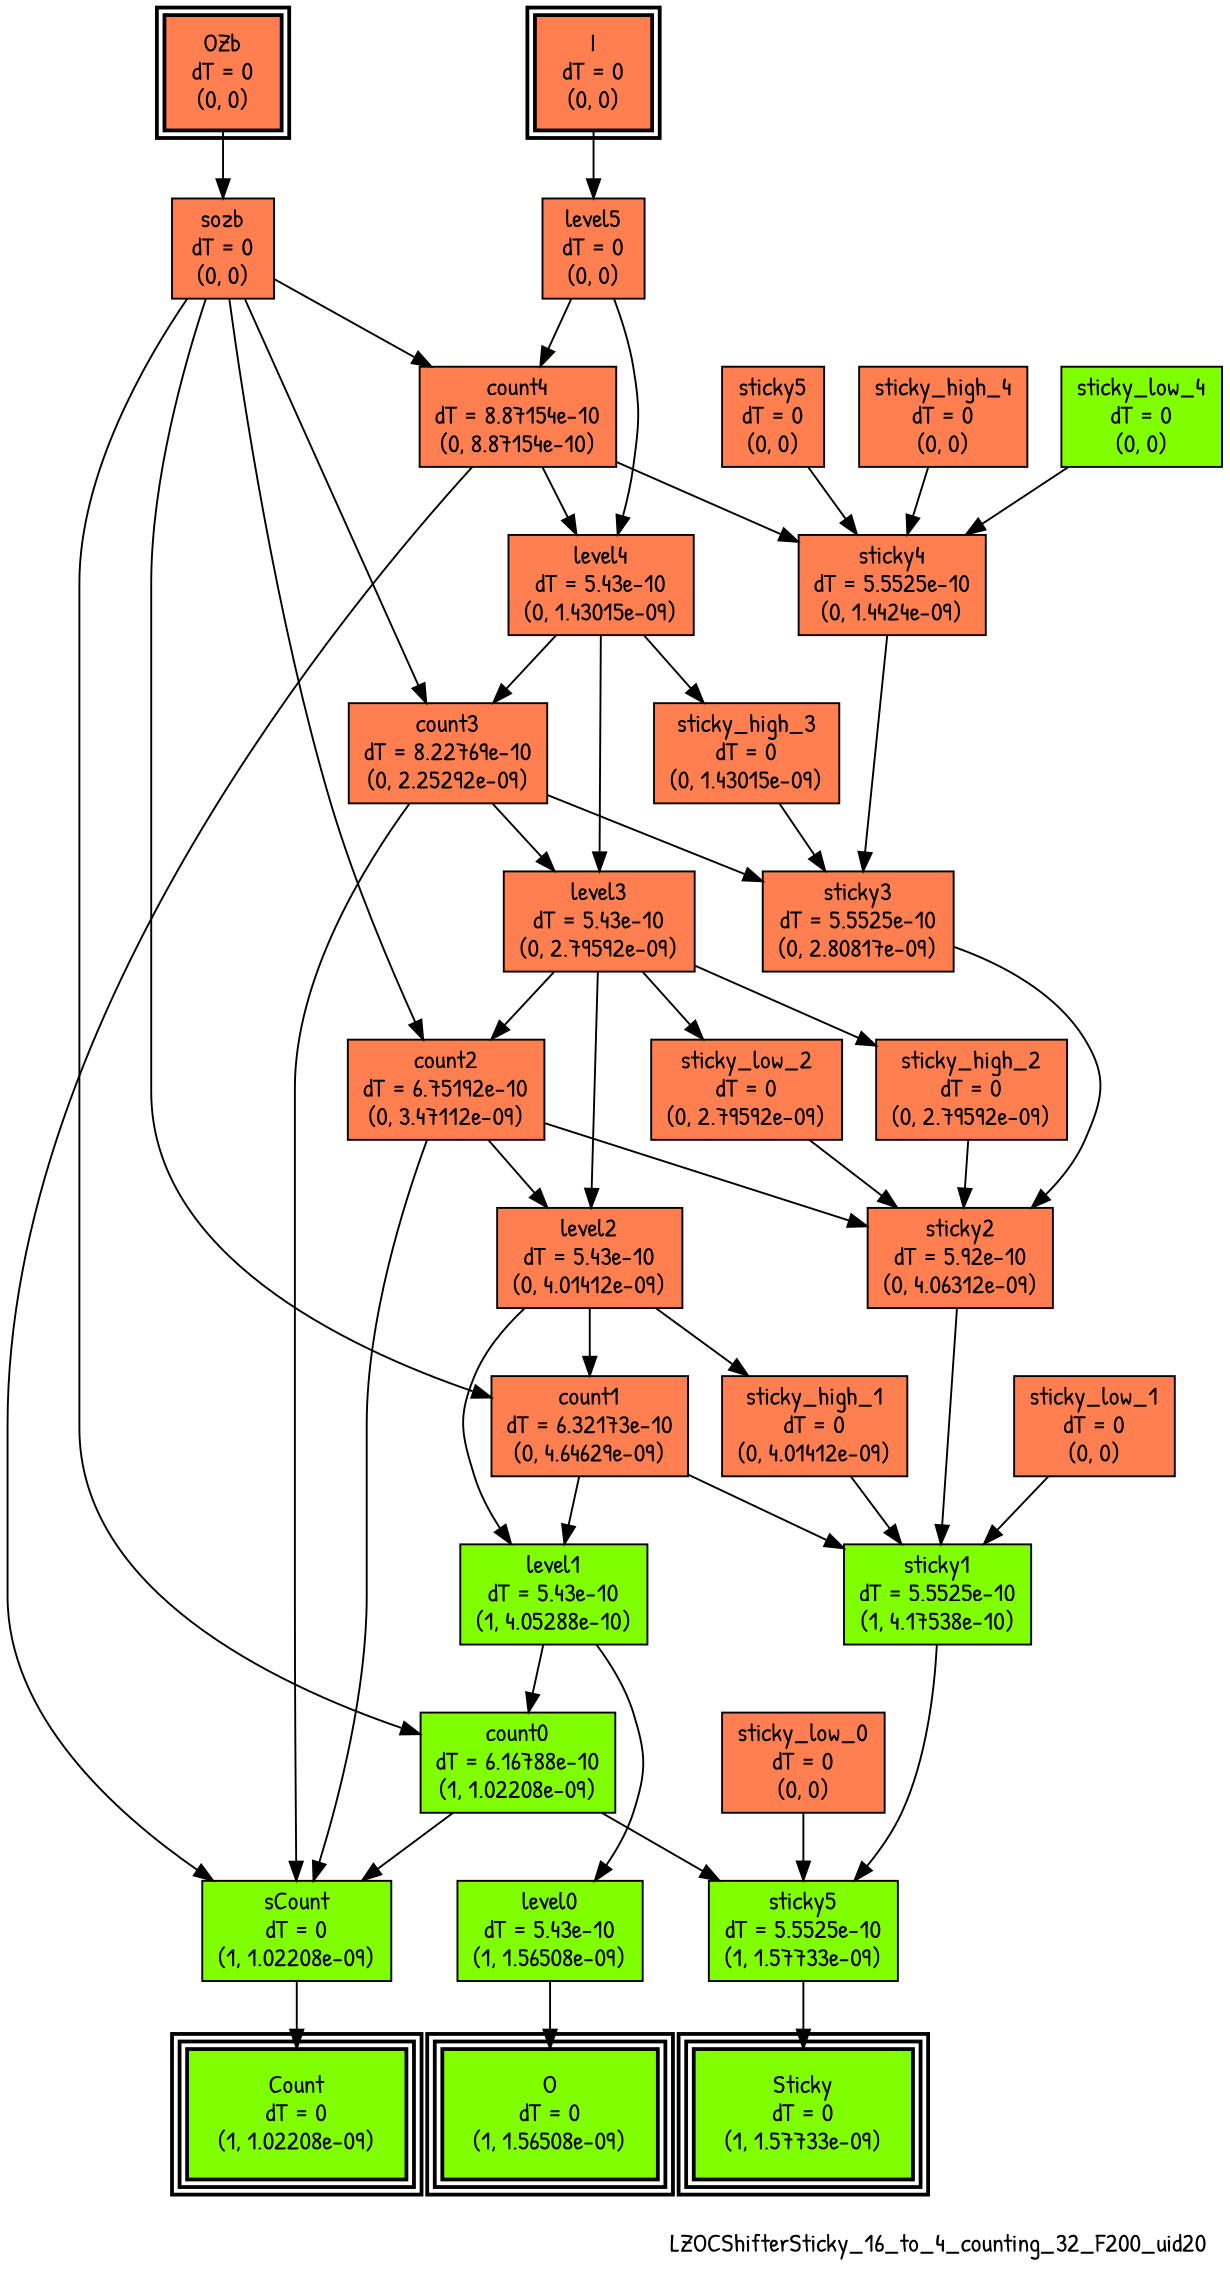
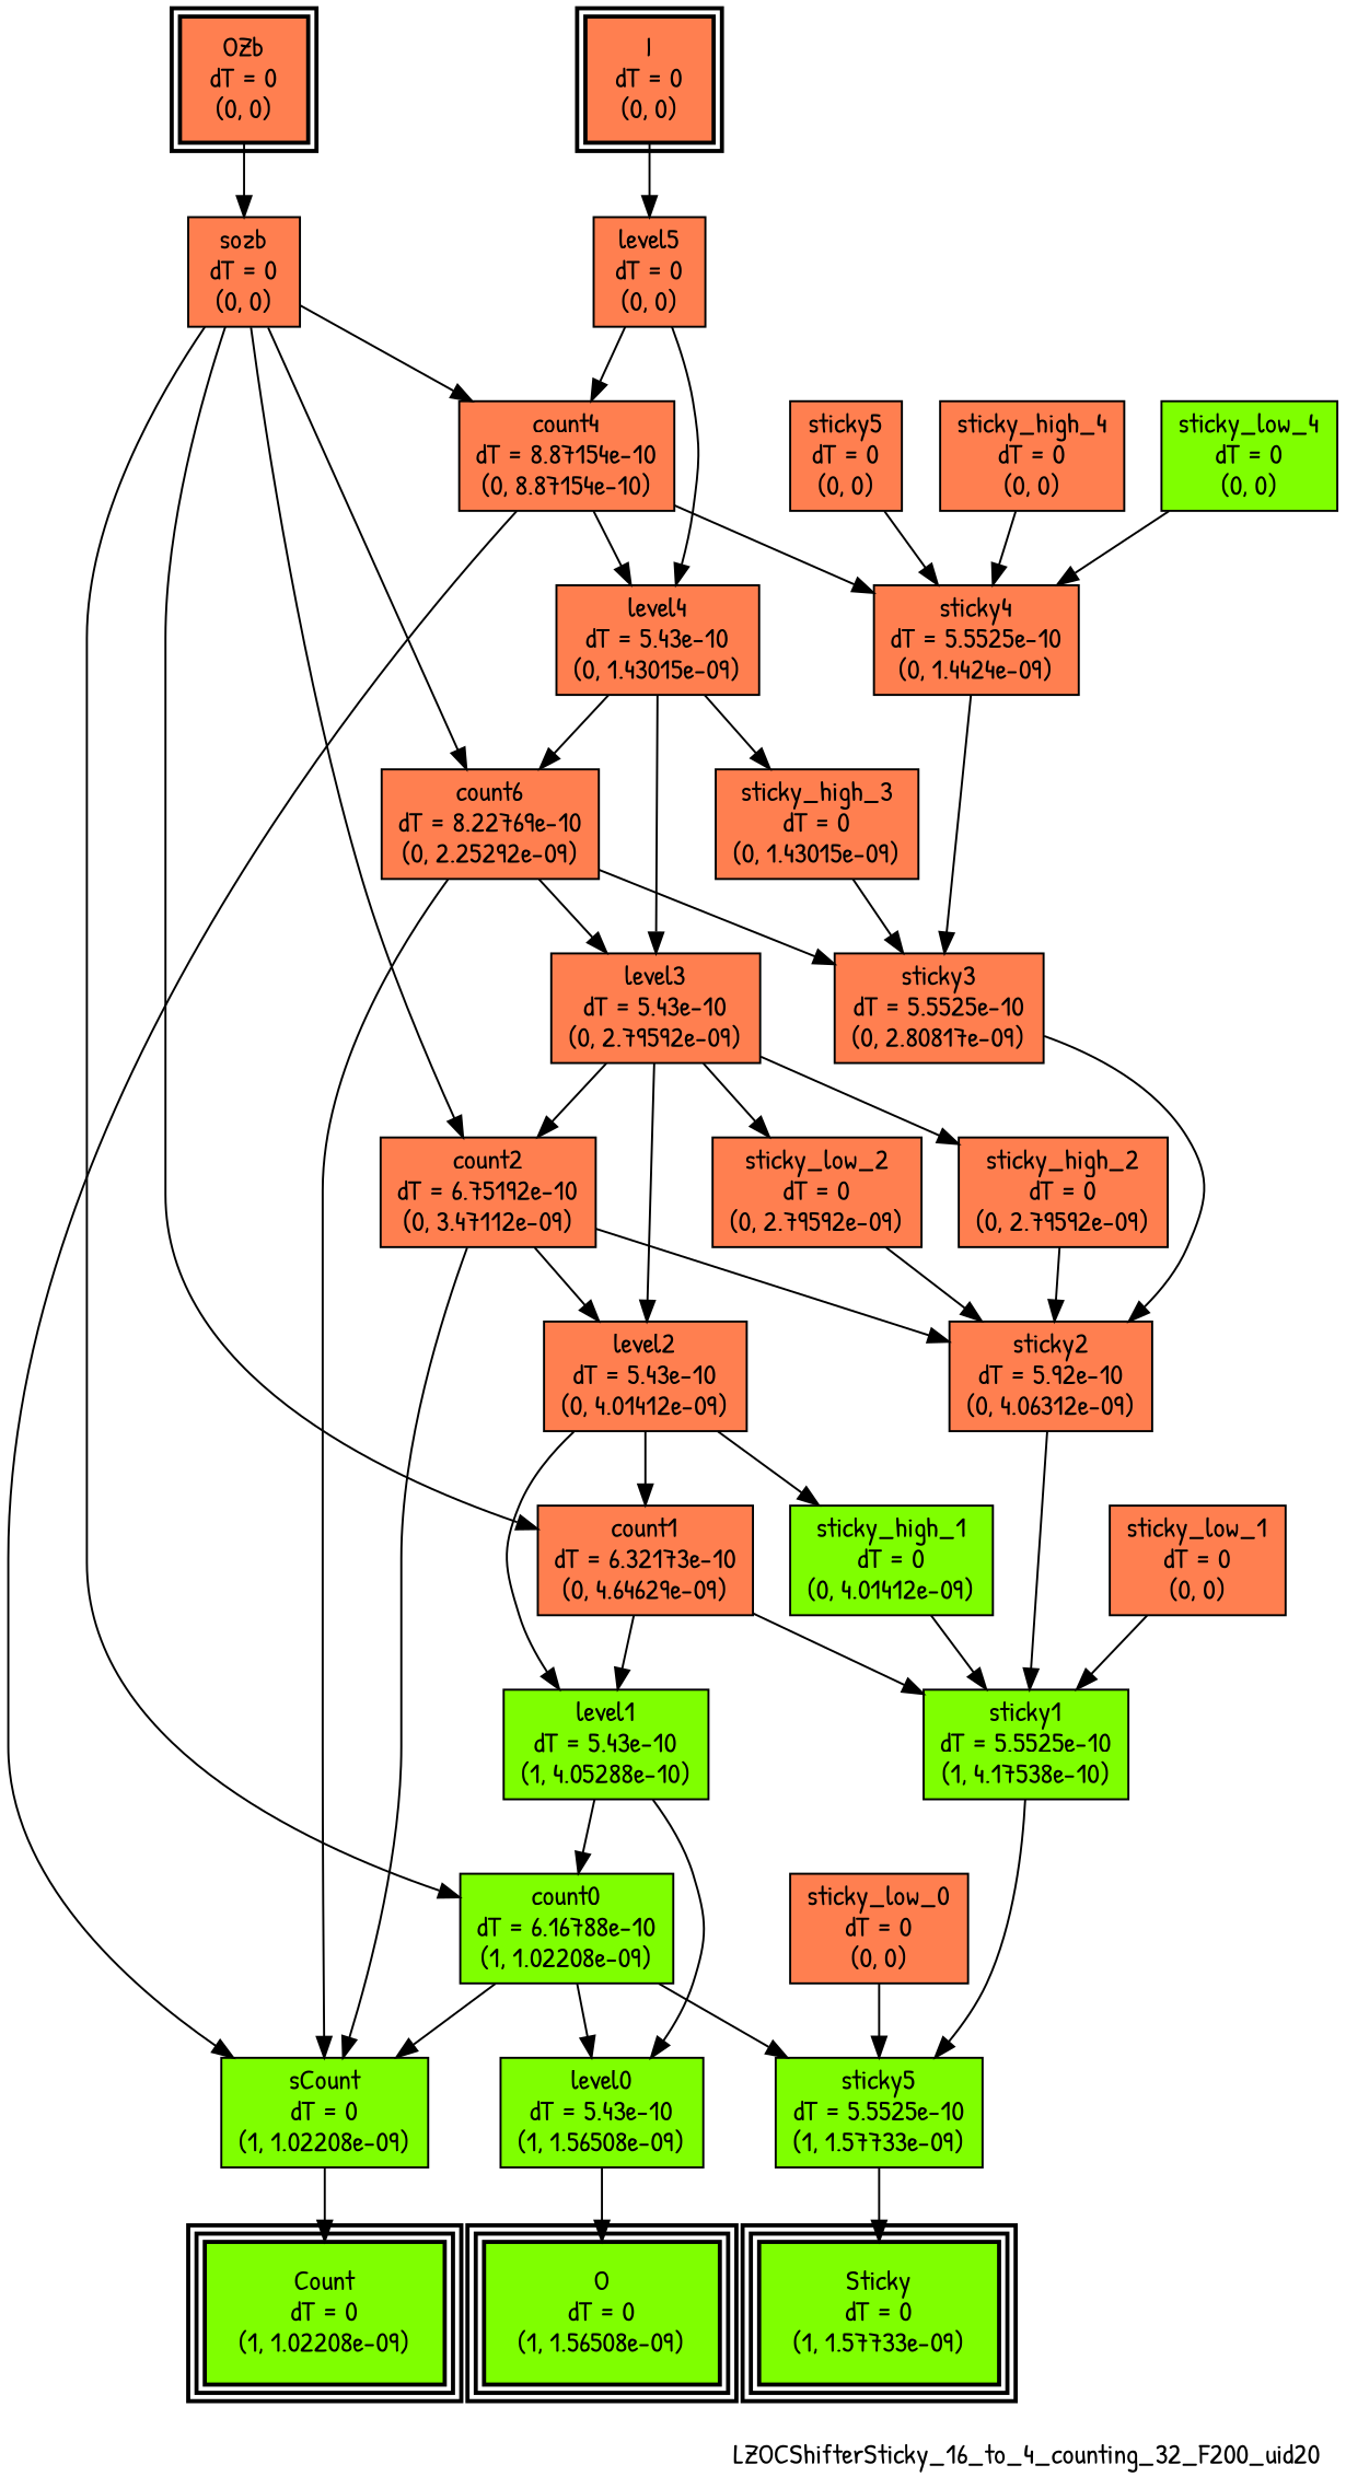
  digraph {
    fontname="Patrick Hand"
    label=LZOCShifterSticky_16_to_4_counting_32_F200_uid20
    labeljust=right
    labelloc=bottom
    nodesep=0.25
    ranksep=0.5
    node [color=black fillcolor=coral fontname="Patrick Hand" peripheries=1 shape=box style=filled]
    edge [arrowhead=normal arrowsize=1.0 arrowtail=normal color=black dir=forward fontname="Patrick Hand"]
    n1 [label="I\ndT = 0\n(0, 0)" peripheries=2 style="bold, filled"]
    n2 [label="OZb\ndT = 0\n(0, 0)" peripheries=2 style="bold, filled"]
    n3 [fillcolor=chartreuse label="Count\ndT = 0\n(1, 1.02208e-09)" peripheries=3 style="bold, filled"]
    n4 [fillcolor=chartreuse label="O\ndT = 0\n(1, 1.56508e-09)" peripheries=3 style="bold, filled"]
    n5 [fillcolor=chartreuse label="Sticky\ndT = 0\n(1, 1.57733e-09)" peripheries=3 style="bold, filled"]
    n6 [label="level5\ndT = 0\n(0, 0)"]
    n7 [label="sozb\ndT = 0\n(0, 0)"]
    n8 [label="count4\ndT = 8.87154e-10\n(0, 8.87154e-10)"]
    n9 [label="level4\ndT = 5.43e-10\n(0, 1.43015e-09)"]
-   n10 [label="count3\ndT = 8.22769e-10\n(0, 2.25292e-09)"]
+   n10 [label="count6\ndT = 8.22769e-10\n(0, 2.25292e-09)"]
    n11 [label="count2\ndT = 6.75192e-10\n(0, 3.47112e-09)"]
    n12 [label="count1\ndT = 6.32173e-10\n(0, 4.64629e-09)"]
    n13 [fillcolor=chartreuse label="count0\ndT = 6.16788e-10\n(1, 1.02208e-09)"]
    n14 [label="sticky4\ndT = 5.5525e-10\n(0, 1.4424e-09)"]
    n15 [fillcolor=chartreuse label="sCount\ndT = 0\n(1, 1.02208e-09)"]
    n16 [label="level3\ndT = 5.43e-10\n(0, 2.79592e-09)"]
    n17 [label="sticky_high_3\ndT = 0\n(0, 1.43015e-09)"]
    n18 [label="sticky3\ndT = 5.5525e-10\n(0, 2.80817e-09)"]
    n19 [label="level2\ndT = 5.43e-10\n(0, 4.01412e-09)"]
    n20 [label="sticky2\ndT = 5.92e-10\n(0, 4.06312e-09)"]
    n21 [fillcolor=chartreuse label="level1\ndT = 5.43e-10\n(1, 4.05288e-10)"]
    n22 [fillcolor=chartreuse label="sticky1\ndT = 5.5525e-10\n(1, 4.17538e-10)"]
    n23 [fillcolor=chartreuse label="level0\ndT = 5.43e-10\n(1, 1.56508e-09)"]
    n24 [fillcolor=chartreuse label="sticky5\ndT = 5.5525e-10\n(1, 1.57733e-09)"]
    n25 [label="sticky5\ndT = 0\n(0, 0)"]
    n26 [label="sticky_high_2\ndT = 0\n(0, 2.79592e-09)"]
    n27 [label="sticky_low_2\ndT = 0\n(0, 2.79592e-09)"]
    n28 [label="sticky_high_4\ndT = 0\n(0, 0)"]
    n29 [fillcolor=chartreuse label="sticky_low_4\ndT = 0\n(0, 0)"]
-   n30 [label="sticky_high_1\ndT = 0\n(0, 4.01412e-09)"]
+   n30 [fillcolor=chartreuse label="sticky_high_1\ndT = 0\n(0, 4.01412e-09)"]
    n31 [label="sticky_low_1\ndT = 0\n(0, 0)"]
    n32 [label="sticky_low_0\ndT = 0\n(0, 0)"]
    subgraph sub_1 {
      rank=same
      n1
      n2
    }
    subgraph sub_2 {
      rank=same
      n3
      n4
      n5
    }
    n1 -> n6
    n2 -> n7
    n6 -> n8
    n6 -> n9
    n7 -> n8
    n7 -> n10
    n7 -> n11
    n7 -> n12
    n7 -> n13
    n8 -> n9
    n8 -> n14
    n8 -> n15
    n9 -> n10
    n9 -> n16
    n9 -> n17
    n10 -> n15
    n10 -> n16
    n10 -> n18
    n11 -> n15
    n11 -> n19
    n11 -> n20
    n12 -> n21
    n12 -> n22
    n13 -> n15
+   n13 -> n23
    n13 -> n24
    n14 -> n18
    n15 -> n3
    n16 -> n11
    n16 -> n19
    n16 -> n26
    n16 -> n27
    n17 -> n18
    n18 -> n20
    n19 -> n12
    n19 -> n21
    n19 -> n30
    n20 -> n22
    n21 -> n13
    n21 -> n23
    n22 -> n24
    n23 -> n4
    n24 -> n5
    n25 -> n14
    n26 -> n20
    n27 -> n20
    n28 -> n14
    n29 -> n14
    n30 -> n22
    n31 -> n22
    n32 -> n24
  }
